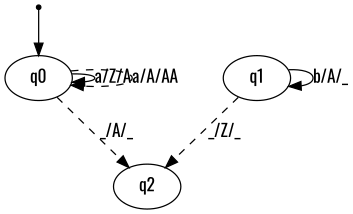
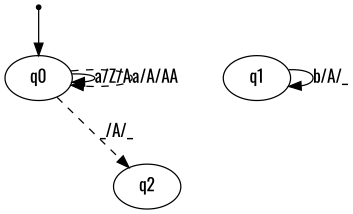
  digraph {
    fontname=Oswald
    node [fontname=Oswald]
    edge [fontname=Oswald style=solid]
    inic [shape=point]
    q0
    q2
    q1
    inic -> q0
    q0 -> q0 [label="a/Z/A"]
    q0 -> q0 [label="a/A/AA" style=dashed]
    q0 -> q2 [label="_/A/_" style=dashed]
-   q1 -> q2 [label="_/Z/_" style=dashed]
    q1 -> q1 [label="b/A/_"]
  }
